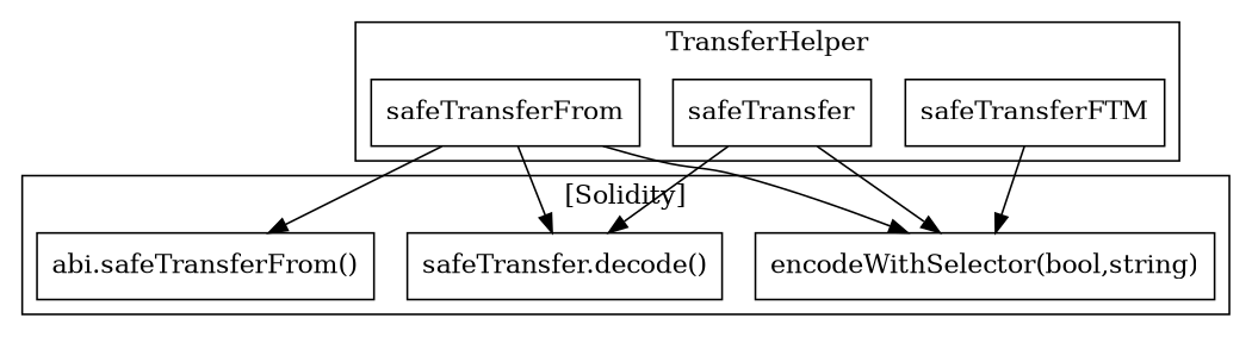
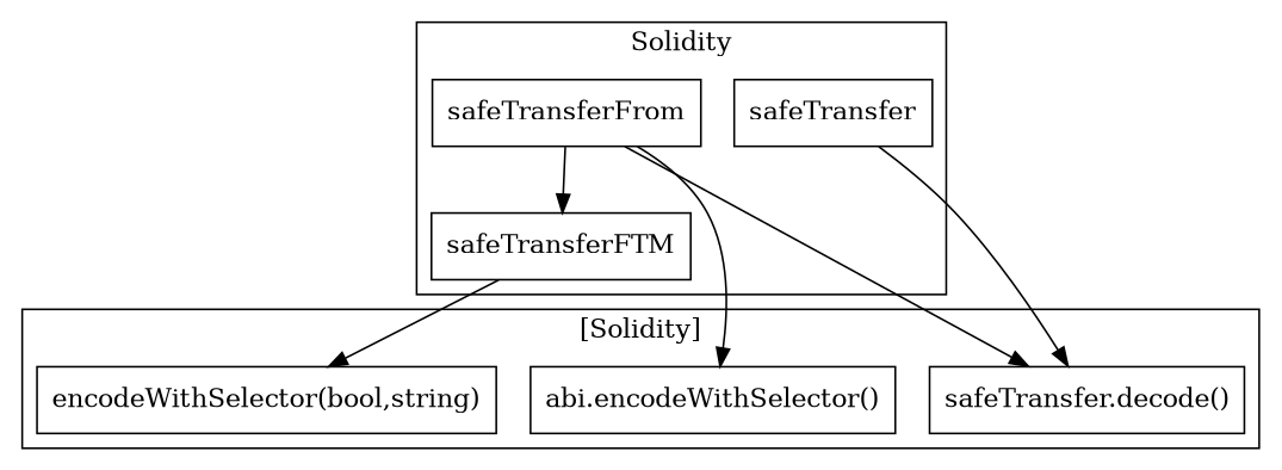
  strict digraph {
    rankdir=TB
    node [shape=box]
    n1 [label=safeTransferFTM]
    n2 [label=safeTransferFrom]
    n3 [label=safeTransfer]
    n4 [label="encodeWithSelector(bool,string)"]
    n5 [label="safeTransfer.decode()"]
-   "abi.encodeWithSelector()" [label="abi.safeTransferFrom()"]
+   "abi.encodeWithSelector()"
    subgraph cluster_1 {
-     label=TransferHelper
+     label=Solidity
      n1
      n2
      n3
    }
    subgraph cluster_2 {
      label="[Solidity]"
      n4
      n5
      "abi.encodeWithSelector()"
    }
    n1 -> n4
-   n2 -> n4
+   n2 -> n1
    n2 -> n5
    n2 -> "abi.encodeWithSelector()"
-   n3 -> n4
    n3 -> n5
  }
